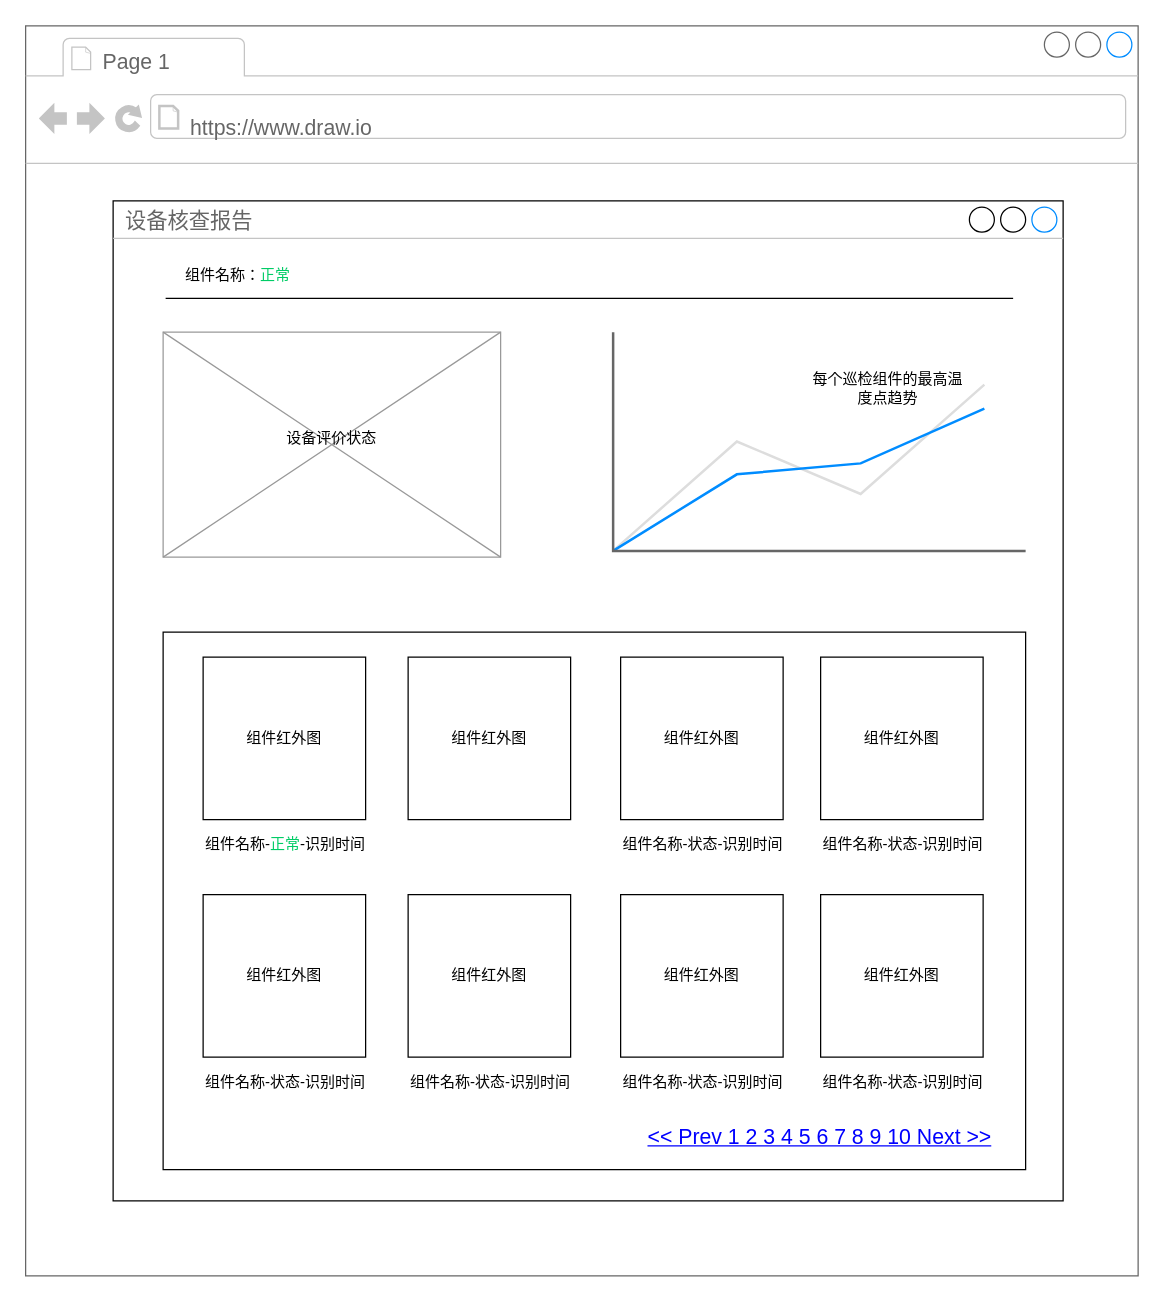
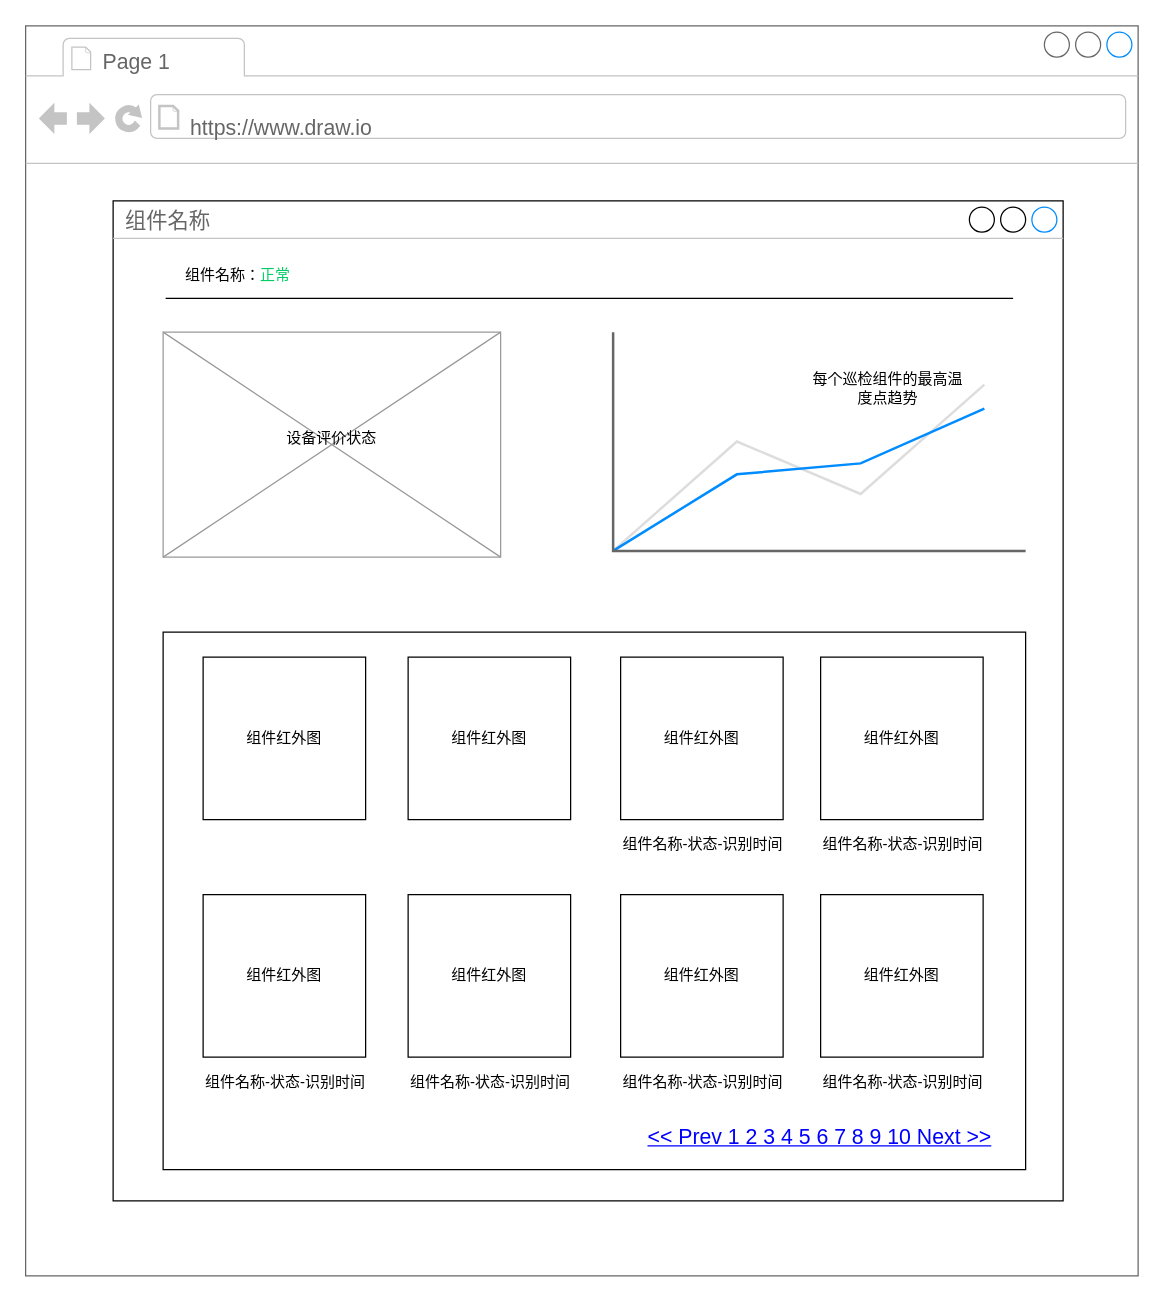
  <mxCell id="0" />
  <mxCell id="1" parent="0" />
  <mxCell id="2" value="" style="strokeWidth=1;shadow=0;dashed=0;align=center;html=1;shape=mxgraph.mockup.containers.browserWindow;rSize=0;strokeColor=#666666;strokeColor2=#008cff;strokeColor3=#c4c4c4;mainText=,;recursiveResize=0;" vertex="1" parent="1"><mxGeometry x="20" y="20" width="890" height="1000" as="geometry" /></mxCell>
  <mxCell id="3" value="Page 1" style="strokeWidth=1;shadow=0;dashed=0;align=center;html=1;shape=mxgraph.mockup.containers.anchor;fontSize=17;fontColor=#666666;align=left;" vertex="1" parent="2"><mxGeometry x="60" y="12" width="90" height="35" as="geometry" /></mxCell>
  <mxCell id="4" value="https://www.draw.io" style="strokeWidth=1;shadow=0;dashed=0;align=center;html=1;shape=mxgraph.mockup.containers.anchor;rSize=0;fontSize=17;fontColor=#666666;align=left;" vertex="1" parent="2"><mxGeometry x="130" y="60" width="250" height="45" as="geometry" /></mxCell>
- <mxCell id="5" value="设备核查报告" style="strokeWidth=1;shadow=0;dashed=0;align=center;html=1;shape=mxgraph.mockup.containers.window;align=left;verticalAlign=top;spacingLeft=8;strokeColor2=#008cff;strokeColor3=#c4c4c4;fontColor=#666666;mainText=;fontSize=17;labelBackgroundColor=none;" vertex="1" parent="2"><mxGeometry x="70" y="140" width="760" height="800" as="geometry" /></mxCell>
+ <mxCell id="5" value="组件名称" style="strokeWidth=1;shadow=0;dashed=0;align=center;html=1;shape=mxgraph.mockup.containers.window;align=left;verticalAlign=top;spacingLeft=8;strokeColor2=#008cff;strokeColor3=#c4c4c4;fontColor=#666666;mainText=;fontSize=17;labelBackgroundColor=none;" vertex="1" parent="2"><mxGeometry x="70" y="140" width="760" height="800" as="geometry" /></mxCell>
  <mxCell id="6" value="" style="verticalLabelPosition=bottom;shadow=0;dashed=0;align=center;html=1;verticalAlign=top;strokeWidth=1;shape=mxgraph.mockup.graphics.lineChart;strokeColor=none;strokeColor2=#666666;strokeColor3=#008cff;strokeColor4=#dddddd;" vertex="1" parent="2"><mxGeometry x="470" y="245" width="330" height="175" as="geometry" /></mxCell>
  <mxCell id="7" value="" style="verticalLabelPosition=bottom;shadow=0;dashed=0;align=center;html=1;verticalAlign=top;strokeWidth=1;shape=mxgraph.mockup.graphics.simpleIcon;strokeColor=#999999;" vertex="1" parent="2"><mxGeometry x="110" y="245" width="270" height="180" as="geometry" /></mxCell>
  <mxCell id="8" value="设备评价状态" style="text;html=1;strokeColor=none;fillColor=none;align=center;verticalAlign=middle;whiteSpace=wrap;rounded=0;" vertex="1" parent="2"><mxGeometry x="190" y="320" width="110" height="20" as="geometry" /></mxCell>
  <mxCell id="9" value="每个巡检组件的最高温度点趋势" style="text;html=1;strokeColor=none;fillColor=none;align=center;verticalAlign=middle;whiteSpace=wrap;rounded=0;" vertex="1" parent="2"><mxGeometry x="625" y="280" width="130" height="20" as="geometry" /></mxCell>
  <mxCell id="10" value="" style="rounded=0;whiteSpace=wrap;html=1;" vertex="1" parent="2"><mxGeometry x="110" y="485" width="690" height="430" as="geometry" /></mxCell>
  <mxCell id="11" value="组件红外图" style="whiteSpace=wrap;html=1;aspect=fixed;" vertex="1" parent="2"><mxGeometry x="142" y="505" width="130" height="130" as="geometry" /></mxCell>
- <mxCell id="12" value="组件名称-&lt;font color=&quot;#00cc66&quot;&gt;正常&lt;/font&gt;-识别时间" style="text;html=1;strokeColor=none;fillColor=none;align=center;verticalAlign=middle;whiteSpace=wrap;rounded=0;" vertex="1" parent="2"><mxGeometry x="138" y="645" width="140" height="20" as="geometry" /></mxCell>
  <mxCell id="13" value="组件红外图" style="whiteSpace=wrap;html=1;aspect=fixed;" vertex="1" parent="2"><mxGeometry x="306" y="505" width="130" height="130" as="geometry" /></mxCell>
  <mxCell id="14" value="组件红外图" style="whiteSpace=wrap;html=1;aspect=fixed;" vertex="1" parent="2"><mxGeometry x="476" y="505" width="130" height="130" as="geometry" /></mxCell>
  <mxCell id="15" value="组件名称-状态-识别时间" style="text;html=1;strokeColor=none;fillColor=none;align=center;verticalAlign=middle;whiteSpace=wrap;rounded=0;" vertex="1" parent="2"><mxGeometry x="472" y="645" width="140" height="20" as="geometry" /></mxCell>
  <mxCell id="16" value="组件红外图" style="whiteSpace=wrap;html=1;aspect=fixed;" vertex="1" parent="2"><mxGeometry x="636" y="505" width="130" height="130" as="geometry" /></mxCell>
  <mxCell id="17" value="组件名称-状态-识别时间" style="text;html=1;strokeColor=none;fillColor=none;align=center;verticalAlign=middle;whiteSpace=wrap;rounded=0;" vertex="1" parent="2"><mxGeometry x="632" y="645" width="140" height="20" as="geometry" /></mxCell>
  <mxCell id="18" value="组件红外图" style="whiteSpace=wrap;html=1;aspect=fixed;" vertex="1" parent="2"><mxGeometry x="142" y="695" width="130" height="130" as="geometry" /></mxCell>
  <mxCell id="19" value="组件名称-状态-识别时间" style="text;html=1;strokeColor=none;fillColor=none;align=center;verticalAlign=middle;whiteSpace=wrap;rounded=0;" vertex="1" parent="2"><mxGeometry x="138" y="835" width="140" height="20" as="geometry" /></mxCell>
  <mxCell id="20" value="组件红外图" style="whiteSpace=wrap;html=1;aspect=fixed;" vertex="1" parent="2"><mxGeometry x="306" y="695" width="130" height="130" as="geometry" /></mxCell>
  <mxCell id="21" value="组件名称-状态-识别时间" style="text;html=1;strokeColor=none;fillColor=none;align=center;verticalAlign=middle;whiteSpace=wrap;rounded=0;" vertex="1" parent="2"><mxGeometry x="302" y="835" width="140" height="20" as="geometry" /></mxCell>
  <mxCell id="22" value="组件红外图" style="whiteSpace=wrap;html=1;aspect=fixed;" vertex="1" parent="2"><mxGeometry x="476" y="695" width="130" height="130" as="geometry" /></mxCell>
  <mxCell id="23" value="组件名称-状态-识别时间" style="text;html=1;strokeColor=none;fillColor=none;align=center;verticalAlign=middle;whiteSpace=wrap;rounded=0;" vertex="1" parent="2"><mxGeometry x="472" y="835" width="140" height="20" as="geometry" /></mxCell>
  <mxCell id="24" value="组件红外图" style="whiteSpace=wrap;html=1;aspect=fixed;" vertex="1" parent="2"><mxGeometry x="636" y="695" width="130" height="130" as="geometry" /></mxCell>
  <mxCell id="25" value="组件名称-状态-识别时间" style="text;html=1;strokeColor=none;fillColor=none;align=center;verticalAlign=middle;whiteSpace=wrap;rounded=0;" vertex="1" parent="2"><mxGeometry x="632" y="835" width="140" height="20" as="geometry" /></mxCell>
  <mxCell id="26" value="&lt;&lt; Prev 1 2 3 4 5 6 7 8 9 10 Next &gt;&gt;" style="strokeWidth=1;shadow=0;dashed=0;align=center;html=1;shape=mxgraph.mockup.navigation.pagination;linkText=;fontSize=17;fontColor=#0000ff;fontStyle=4;" vertex="1" parent="2"><mxGeometry x="495" y="875" width="280" height="30" as="geometry" /></mxCell>
  <mxCell id="27" value="组件名称：&lt;font color=&quot;#00cc66&quot;&gt;正常&lt;/font&gt;" style="text;html=1;strokeColor=none;fillColor=none;align=center;verticalAlign=middle;whiteSpace=wrap;rounded=0;" vertex="1" parent="2"><mxGeometry x="110" y="190" width="120" height="20" as="geometry" /></mxCell>
  <mxCell id="28" value="" style="line;strokeWidth=1;html=1;" vertex="1" parent="2"><mxGeometry x="112" y="213" width="678" height="10" as="geometry" /></mxCell>
